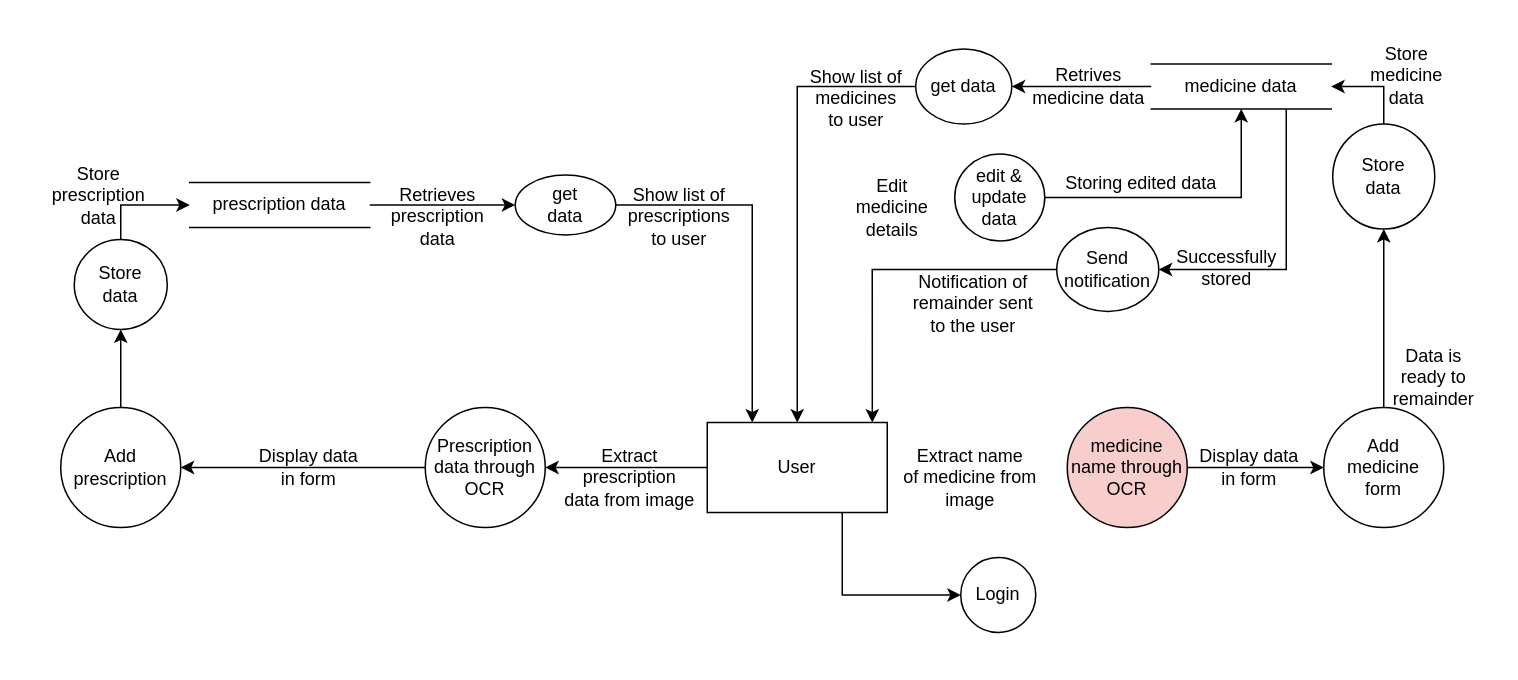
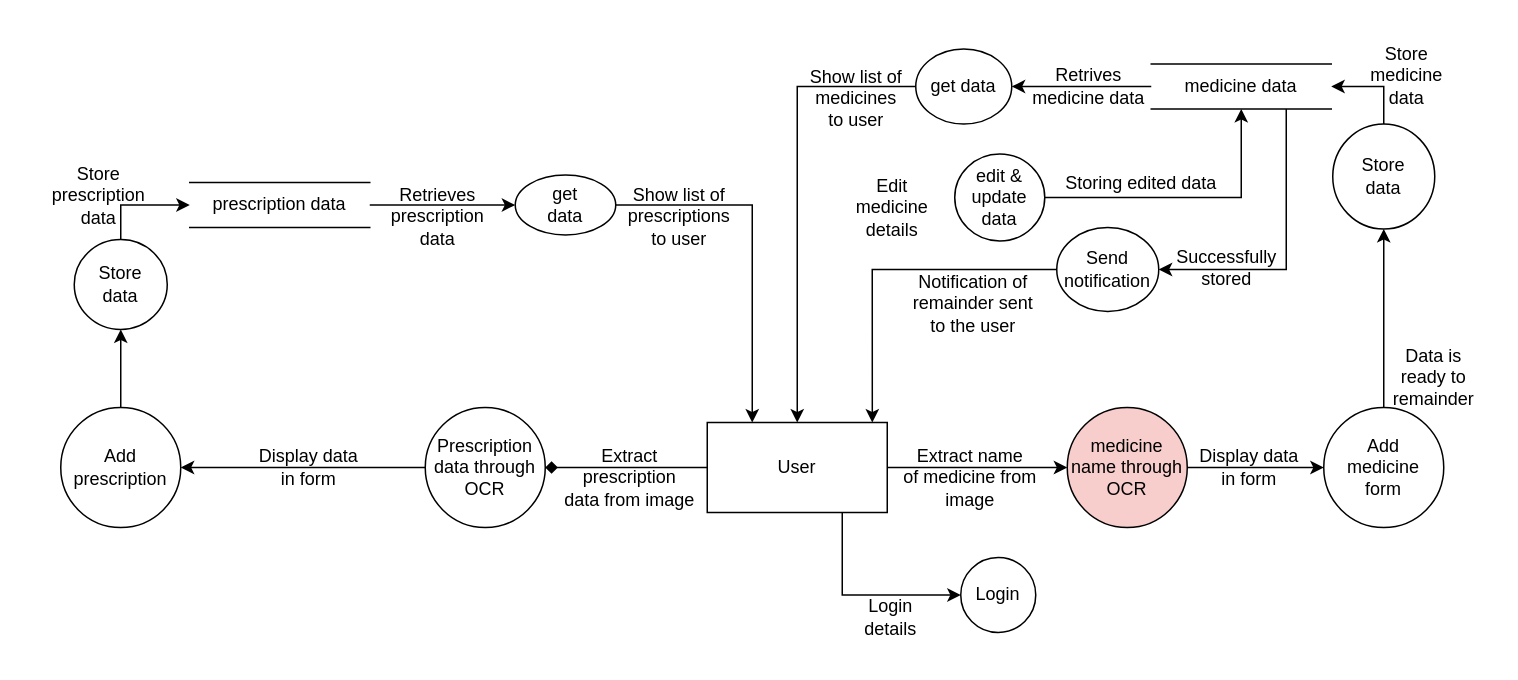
  <mxCell id="0" />
  <mxCell id="1" parent="0" />
- <mxCell id="3" value="" style="edgeStyle=orthogonalEdgeStyle;rounded=0;orthogonalLoop=1;jettySize=auto;html=1;" edge="1" parent="1" source="5" target="28"><mxGeometry relative="1" as="geometry" /></mxCell>
+ <mxCell id="2" value="" style="edgeStyle=orthogonalEdgeStyle;rounded=0;orthogonalLoop=1;jettySize=auto;html=1;" edge="1" parent="1" source="5" target="7"><mxGeometry relative="1" as="geometry" /></mxCell>
+ <mxCell id="3" value="" style="edgeStyle=orthogonalEdgeStyle;rounded=0;orthogonalLoop=1;jettySize=auto;html=1;endArrow=diamond;" edge="1" parent="1" source="5" target="28"><mxGeometry relative="1" as="geometry" /></mxCell>
  <mxCell id="4" style="edgeStyle=orthogonalEdgeStyle;rounded=0;orthogonalLoop=1;jettySize=auto;html=1;exitX=0.75;exitY=1;exitDx=0;exitDy=0;entryX=0;entryY=0.5;entryDx=0;entryDy=0;" edge="1" parent="1" source="5" target="46"><mxGeometry relative="1" as="geometry" /></mxCell>
  <mxCell id="5" value="User" style="rounded=0;whiteSpace=wrap;html=1;" vertex="1" parent="1"><mxGeometry x="471" y="281" width="120" height="60" as="geometry" /></mxCell>
  <mxCell id="6" value="" style="edgeStyle=orthogonalEdgeStyle;rounded=0;orthogonalLoop=1;jettySize=auto;html=1;" edge="1" parent="1" source="7" target="9"><mxGeometry relative="1" as="geometry" /></mxCell>
  <mxCell id="7" value="medicine name&amp;nbsp;through&lt;br&gt;OCR" style="ellipse;whiteSpace=wrap;html=1;rounded=0;fillColor=#f8cecc;" vertex="1" parent="1"><mxGeometry x="711" y="271" width="80" height="80" as="geometry" /></mxCell>
  <mxCell id="8" value="" style="edgeStyle=orthogonalEdgeStyle;rounded=0;orthogonalLoop=1;jettySize=auto;html=1;" edge="1" parent="1" source="9" target="16"><mxGeometry relative="1" as="geometry" /></mxCell>
  <mxCell id="9" value="Add&lt;br&gt;medicine&lt;br&gt;form" style="ellipse;whiteSpace=wrap;html=1;rounded=0;" vertex="1" parent="1"><mxGeometry x="882" y="271" width="80" height="80" as="geometry" /></mxCell>
  <mxCell id="10" value="Extract name&lt;br&gt;of medicine from&lt;br&gt;image" style="text;html=1;align=center;verticalAlign=middle;resizable=0;points=[];autosize=1;strokeColor=none;fillColor=none;" vertex="1" parent="1"><mxGeometry x="591" y="288" width="110" height="60" as="geometry" /></mxCell>
  <mxCell id="11" value="Display data&lt;br&gt;in form" style="text;html=1;align=center;verticalAlign=middle;resizable=0;points=[];autosize=1;strokeColor=none;fillColor=none;" vertex="1" parent="1"><mxGeometry x="787" y="291" width="90" height="40" as="geometry" /></mxCell>
  <mxCell id="12" value="" style="edgeStyle=orthogonalEdgeStyle;rounded=0;orthogonalLoop=1;jettySize=auto;html=1;" edge="1" parent="1" source="14" target="19"><mxGeometry relative="1" as="geometry" /></mxCell>
  <mxCell id="13" style="edgeStyle=orthogonalEdgeStyle;rounded=0;orthogonalLoop=1;jettySize=auto;html=1;exitX=0.75;exitY=1;exitDx=0;exitDy=0;entryX=1;entryY=0.5;entryDx=0;entryDy=0;" edge="1" parent="1" source="14" target="42"><mxGeometry relative="1" as="geometry" /></mxCell>
  <mxCell id="14" value="medicine data" style="shape=partialRectangle;whiteSpace=wrap;html=1;left=0;right=0;fillColor=none;" vertex="1" parent="1"><mxGeometry x="767" y="42" width="120" height="30" as="geometry" /></mxCell>
  <mxCell id="15" style="edgeStyle=orthogonalEdgeStyle;rounded=0;orthogonalLoop=1;jettySize=auto;html=1;exitX=0.5;exitY=0;exitDx=0;exitDy=0;entryX=1;entryY=0.5;entryDx=0;entryDy=0;" edge="1" parent="1" source="16" target="14"><mxGeometry relative="1" as="geometry" /></mxCell>
  <mxCell id="16" value="Store&lt;br&gt;data" style="ellipse;whiteSpace=wrap;html=1;rounded=0;" vertex="1" parent="1"><mxGeometry x="888" y="82" width="68" height="70" as="geometry" /></mxCell>
  <mxCell id="17" value="Store&lt;br&gt;medicine&lt;br&gt;data" style="text;html=1;align=center;verticalAlign=middle;resizable=0;points=[];autosize=1;strokeColor=none;fillColor=none;" vertex="1" parent="1"><mxGeometry x="902" y="20" width="70" height="60" as="geometry" /></mxCell>
  <mxCell id="18" style="edgeStyle=orthogonalEdgeStyle;rounded=0;orthogonalLoop=1;jettySize=auto;html=1;exitX=0;exitY=0.5;exitDx=0;exitDy=0;entryX=0.5;entryY=0;entryDx=0;entryDy=0;" edge="1" parent="1" source="19" target="5"><mxGeometry relative="1" as="geometry" /></mxCell>
  <mxCell id="19" value="get data" style="ellipse;whiteSpace=wrap;html=1;fillColor=none;" vertex="1" parent="1"><mxGeometry x="610" y="32" width="64" height="50" as="geometry" /></mxCell>
  <mxCell id="20" value="Retrives&lt;br&gt;medicine data" style="text;html=1;align=center;verticalAlign=middle;resizable=0;points=[];autosize=1;strokeColor=none;fillColor=none;" vertex="1" parent="1"><mxGeometry x="675" y="37" width="100" height="40" as="geometry" /></mxCell>
  <mxCell id="21" value="Show list of&lt;br&gt;medicines&lt;br&gt;to user" style="text;html=1;align=center;verticalAlign=middle;resizable=0;points=[];autosize=1;strokeColor=none;fillColor=none;" vertex="1" parent="1"><mxGeometry x="530" y="35" width="80" height="60" as="geometry" /></mxCell>
  <mxCell id="22" value="" style="edgeStyle=orthogonalEdgeStyle;rounded=0;orthogonalLoop=1;jettySize=auto;html=1;entryX=0.5;entryY=1;entryDx=0;entryDy=0;" edge="1" parent="1" source="23" target="14"><mxGeometry relative="1" as="geometry"><mxPoint x="736" y="131" as="targetPoint" /></mxGeometry></mxCell>
  <mxCell id="23" value="edit &amp;amp; update&lt;br&gt;data" style="ellipse;whiteSpace=wrap;html=1;rounded=0;" vertex="1" parent="1"><mxGeometry x="636" y="102" width="60" height="58" as="geometry" /></mxCell>
  <mxCell id="24" value="Edit&lt;br&gt;medicine&lt;br&gt;details" style="text;html=1;align=center;verticalAlign=middle;resizable=0;points=[];autosize=1;strokeColor=none;fillColor=none;" vertex="1" parent="1"><mxGeometry x="559" y="108" width="70" height="60" as="geometry" /></mxCell>
  <mxCell id="25" value="Storing edited data" style="text;html=1;align=center;verticalAlign=middle;resizable=0;points=[];autosize=1;strokeColor=none;fillColor=none;" vertex="1" parent="1"><mxGeometry x="700" y="107" width="120" height="30" as="geometry" /></mxCell>
  <mxCell id="26" value="Data is&lt;br&gt;ready to&lt;br&gt;remainder" style="text;html=1;align=center;verticalAlign=middle;resizable=0;points=[];autosize=1;strokeColor=none;fillColor=none;" vertex="1" parent="1"><mxGeometry x="920" y="221" width="70" height="60" as="geometry" /></mxCell>
  <mxCell id="27" value="" style="edgeStyle=orthogonalEdgeStyle;rounded=0;orthogonalLoop=1;jettySize=auto;html=1;" edge="1" parent="1" source="28" target="30"><mxGeometry relative="1" as="geometry" /></mxCell>
  <mxCell id="28" value="Prescription&lt;br&gt;data through&lt;br&gt;OCR" style="ellipse;whiteSpace=wrap;html=1;rounded=0;" vertex="1" parent="1"><mxGeometry x="283" y="271" width="80" height="80" as="geometry" /></mxCell>
  <mxCell id="29" value="" style="edgeStyle=orthogonalEdgeStyle;rounded=0;orthogonalLoop=1;jettySize=auto;html=1;" edge="1" parent="1" source="30" target="36"><mxGeometry relative="1" as="geometry" /></mxCell>
  <mxCell id="30" value="Add&lt;br&gt;prescription" style="ellipse;whiteSpace=wrap;html=1;rounded=0;" vertex="1" parent="1"><mxGeometry x="40" y="271" width="80" height="80" as="geometry" /></mxCell>
  <mxCell id="31" value="Display data&lt;br&gt;in form" style="text;html=1;align=center;verticalAlign=middle;resizable=0;points=[];autosize=1;strokeColor=none;fillColor=none;" vertex="1" parent="1"><mxGeometry x="160" y="291" width="90" height="40" as="geometry" /></mxCell>
  <mxCell id="32" value="Extract&lt;br&gt;prescription&lt;br&gt;data from image" style="text;html=1;align=center;verticalAlign=middle;resizable=0;points=[];autosize=1;strokeColor=none;fillColor=none;" vertex="1" parent="1"><mxGeometry x="364" y="288" width="110" height="60" as="geometry" /></mxCell>
  <mxCell id="33" value="" style="edgeStyle=orthogonalEdgeStyle;rounded=0;orthogonalLoop=1;jettySize=auto;html=1;" edge="1" parent="1" source="34" target="39"><mxGeometry relative="1" as="geometry" /></mxCell>
  <mxCell id="34" value="prescription data" style="shape=partialRectangle;whiteSpace=wrap;html=1;left=0;right=0;fillColor=none;" vertex="1" parent="1"><mxGeometry x="126" y="121" width="120" height="30" as="geometry" /></mxCell>
  <mxCell id="35" style="edgeStyle=orthogonalEdgeStyle;rounded=0;orthogonalLoop=1;jettySize=auto;html=1;exitX=0.5;exitY=0;exitDx=0;exitDy=0;entryX=0;entryY=0.5;entryDx=0;entryDy=0;" edge="1" parent="1" source="36" target="34"><mxGeometry relative="1" as="geometry" /></mxCell>
  <mxCell id="36" value="Store&lt;br&gt;data" style="ellipse;whiteSpace=wrap;html=1;rounded=0;" vertex="1" parent="1"><mxGeometry x="49" y="159" width="62" height="60" as="geometry" /></mxCell>
  <mxCell id="37" value="Store&lt;br&gt;prescription&lt;br&gt;data" style="text;html=1;align=center;verticalAlign=middle;resizable=0;points=[];autosize=1;strokeColor=none;fillColor=none;" vertex="1" parent="1"><mxGeometry x="20" y="100" width="90" height="60" as="geometry" /></mxCell>
  <mxCell id="38" style="edgeStyle=orthogonalEdgeStyle;rounded=0;orthogonalLoop=1;jettySize=auto;html=1;exitX=1;exitY=0.5;exitDx=0;exitDy=0;entryX=0.25;entryY=0;entryDx=0;entryDy=0;" edge="1" parent="1" source="39" target="5"><mxGeometry relative="1" as="geometry" /></mxCell>
  <mxCell id="39" value="get&lt;br&gt;data" style="ellipse;whiteSpace=wrap;html=1;fillColor=none;" vertex="1" parent="1"><mxGeometry x="343" y="116" width="67" height="40" as="geometry" /></mxCell>
  <mxCell id="40" value="Retrieves&lt;br&gt;prescription&lt;br&gt;data" style="text;html=1;align=center;verticalAlign=middle;resizable=0;points=[];autosize=1;strokeColor=none;fillColor=none;" vertex="1" parent="1"><mxGeometry x="246" y="114" width="90" height="60" as="geometry" /></mxCell>
  <mxCell id="41" value="Show list of&lt;br&gt;prescriptions&lt;br&gt;to user" style="text;html=1;align=center;verticalAlign=middle;resizable=0;points=[];autosize=1;strokeColor=none;fillColor=none;" vertex="1" parent="1"><mxGeometry x="407" y="114" width="90" height="60" as="geometry" /></mxCell>
  <mxCell id="42" value="Send&lt;br&gt;notification" style="ellipse;whiteSpace=wrap;html=1;rounded=0;" vertex="1" parent="1"><mxGeometry x="704" y="151" width="68" height="56" as="geometry" /></mxCell>
  <mxCell id="43" value="Successfully&lt;br&gt;stored" style="text;html=1;align=center;verticalAlign=middle;resizable=0;points=[];autosize=1;strokeColor=none;fillColor=none;" vertex="1" parent="1"><mxGeometry x="772" y="158" width="90" height="40" as="geometry" /></mxCell>
  <mxCell id="44" style="edgeStyle=orthogonalEdgeStyle;rounded=0;orthogonalLoop=1;jettySize=auto;html=1;exitX=0;exitY=0.5;exitDx=0;exitDy=0;entryX=0.917;entryY=0;entryDx=0;entryDy=0;entryPerimeter=0;" edge="1" parent="1" source="42" target="5"><mxGeometry relative="1" as="geometry" /></mxCell>
  <mxCell id="45" value="Notification of&lt;br&gt;remainder sent&lt;br&gt;to the user" style="text;html=1;align=center;verticalAlign=middle;resizable=0;points=[];autosize=1;strokeColor=none;fillColor=none;" vertex="1" parent="1"><mxGeometry x="598" y="172" width="100" height="60" as="geometry" /></mxCell>
  <mxCell id="46" value="Login" style="ellipse;whiteSpace=wrap;html=1;rounded=0;" vertex="1" parent="1"><mxGeometry x="640" y="371" width="50" height="50" as="geometry" /></mxCell>
+ <mxCell id="47" value="Login&lt;br&gt;details" style="text;html=1;align=center;verticalAlign=middle;resizable=0;points=[];autosize=1;strokeColor=none;fillColor=none;" vertex="1" parent="1"><mxGeometry x="563" y="391" width="60" height="40" as="geometry" /></mxCell>
